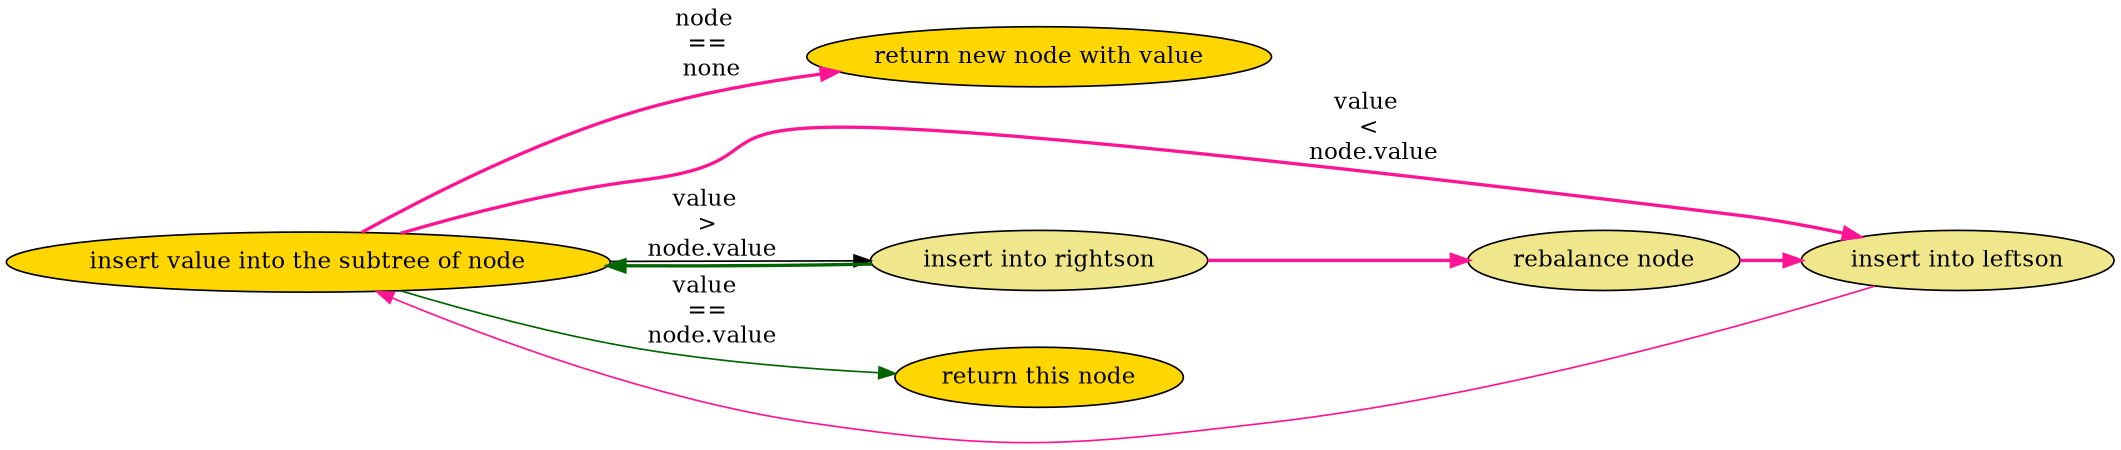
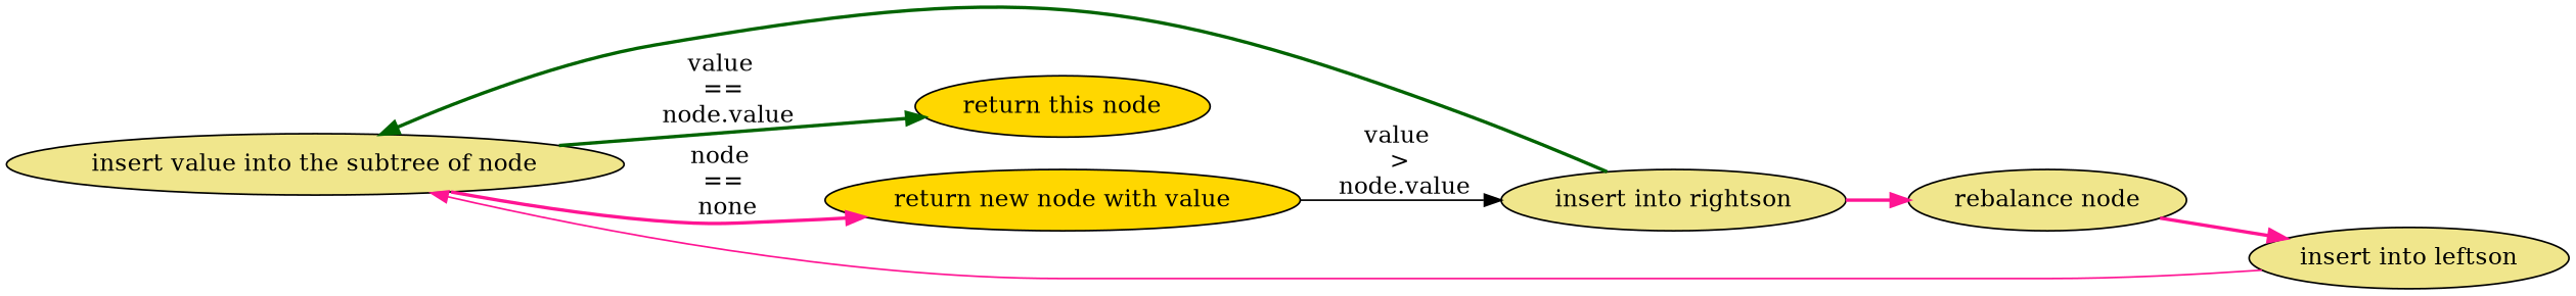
  digraph {
    rankdir=LR
    node [fillcolor=khaki style=filled]
    edge [color=deeppink style=bold]
-   n1 [fillcolor=gold label="insert value into the subtree of node"]
+   n1 [label="insert value into the subtree of node"]
    n2 [fillcolor=gold label="return new node with value"]
    n3 [label="insert into leftson"]
    n4 [label="insert into rightson"]
    n5 [fillcolor=gold label="return this node"]
    n6 [label="rebalance node"]
    n1 -> n2 [label="node \n==\n none"]
-   n1 -> n3 [label="value \n<\n node.value"]
-   n1 -> n4 [color=black label="value \n>\n node.value" style=solid]
-   n1 -> n5 [color=darkgreen label="value \n==\n node.value" style=solid]
+   n2 -> n4 [color=black label="value \n>\n node.value" style=solid]
+   n1 -> n5 [color=darkgreen label="value \n==\n node.value"]
    n3 -> n1 [style=solid]
    n4 -> n1 [color=darkgreen]
    n4 -> n6
    n6 -> n3
  }
